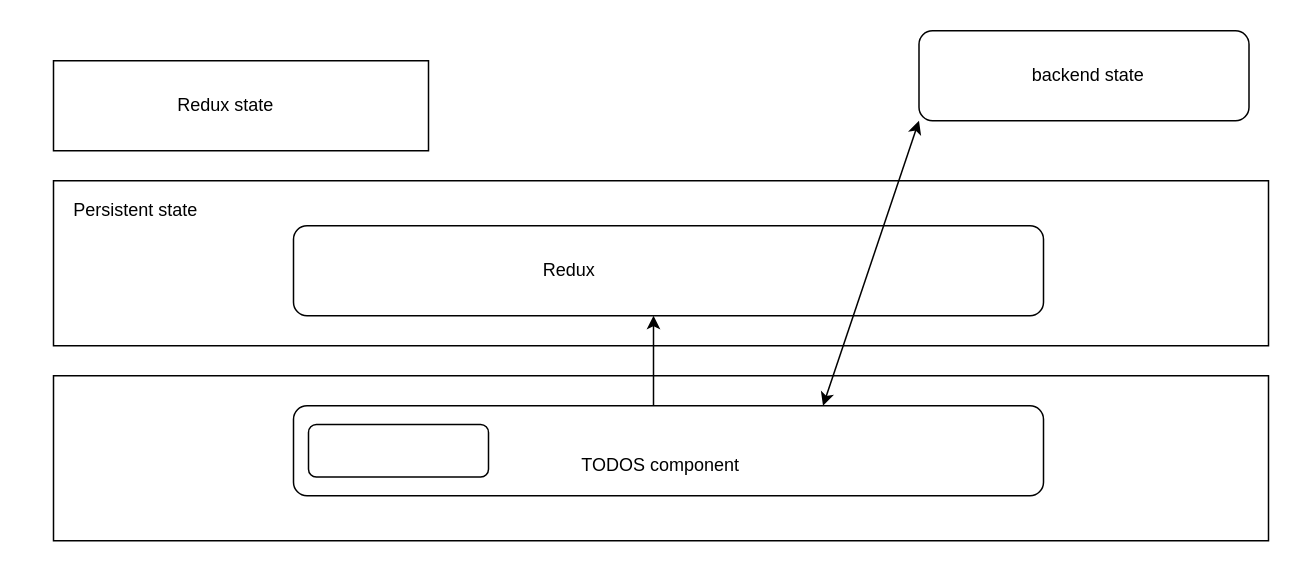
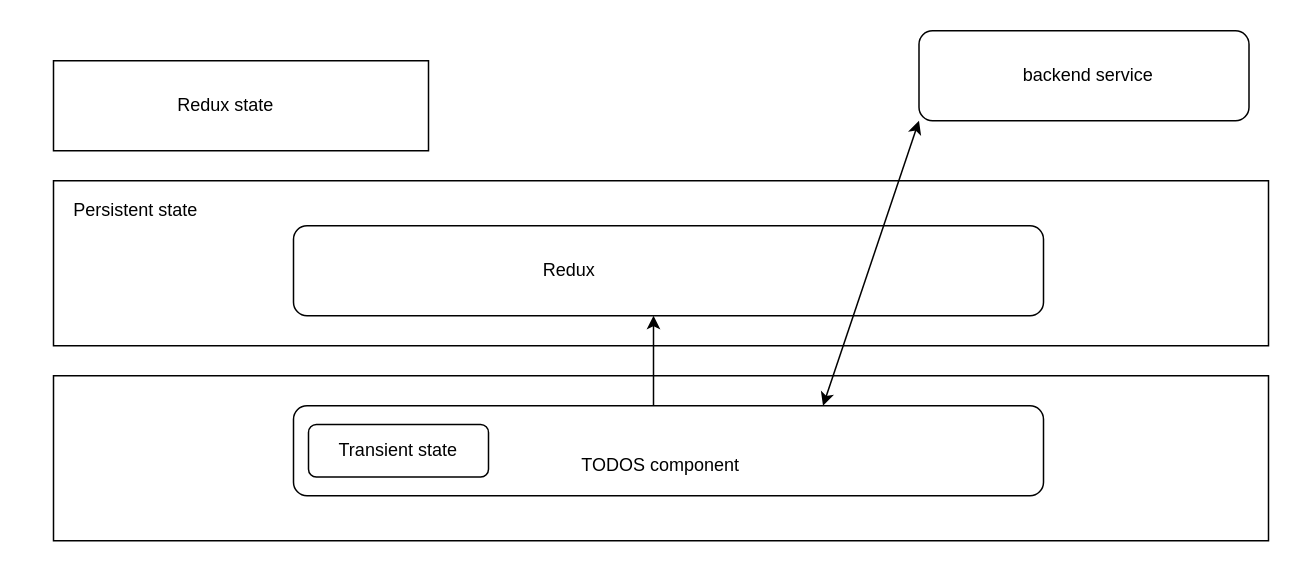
  <mxCell id="0" />
  <mxCell id="1" parent="0" />
  <mxCell id="2" value="" style="rounded=0;whiteSpace=wrap;html=1;" vertex="1" parent="1"><mxGeometry x="35" y="120" width="810" height="110" as="geometry" /></mxCell>
  <mxCell id="3" value="" style="rounded=0;whiteSpace=wrap;html=1;" vertex="1" parent="1"><mxGeometry x="35" y="250" width="810" height="110" as="geometry" /></mxCell>
  <mxCell id="4" value="" style="rounded=1;whiteSpace=wrap;html=1;" vertex="1" parent="1"><mxGeometry x="195" y="270" width="500" height="60" as="geometry" /></mxCell>
  <mxCell id="5" value="TODOS component" style="text;html=1;strokeColor=none;fillColor=none;align=center;verticalAlign=middle;whiteSpace=wrap;rounded=0;" vertex="1" parent="1"><mxGeometry x="340" y="300" width="200" height="20" as="geometry" /></mxCell>
  <mxCell id="6" value="" style="rounded=1;whiteSpace=wrap;html=1;" vertex="1" parent="1"><mxGeometry x="612" y="20" width="220" height="60" as="geometry" /></mxCell>
- <mxCell id="7" value="backend state" style="text;html=1;strokeColor=none;fillColor=none;align=center;verticalAlign=middle;whiteSpace=wrap;rounded=0;" vertex="1" parent="1"><mxGeometry x="675" y="40" width="100" height="20" as="geometry" /></mxCell>
+ <mxCell id="7" value="backend service" style="text;html=1;strokeColor=none;fillColor=none;align=center;verticalAlign=middle;whiteSpace=wrap;rounded=0;" vertex="1" parent="1"><mxGeometry x="675" y="40" width="100" height="20" as="geometry" /></mxCell>
  <mxCell id="8" value="" style="rounded=0;whiteSpace=wrap;html=1;" vertex="1" parent="1"><mxGeometry x="35" y="40" width="250" height="60" as="geometry" /></mxCell>
  <mxCell id="9" value="Persistent state" style="text;html=1;strokeColor=none;fillColor=none;align=center;verticalAlign=middle;whiteSpace=wrap;rounded=0;" vertex="1" parent="1"><mxGeometry x="20" y="130" width="140" height="20" as="geometry" /></mxCell>
  <mxCell id="10" value="" style="rounded=1;whiteSpace=wrap;html=1;align=left;" vertex="1" parent="1"><mxGeometry x="195" y="150" width="500" height="60" as="geometry" /></mxCell>
  <mxCell id="11" value="Redux" style="text;html=1;strokeColor=none;fillColor=none;align=center;verticalAlign=middle;whiteSpace=wrap;rounded=0;" vertex="1" parent="1"><mxGeometry x="359" y="170" width="40" height="20" as="geometry" /></mxCell>
  <mxCell id="12" value="Redux state" style="text;html=1;strokeColor=none;fillColor=none;align=center;verticalAlign=middle;whiteSpace=wrap;rounded=0;" vertex="1" parent="1"><mxGeometry x="105" y="60" width="90" height="20" as="geometry" /></mxCell>
  <mxCell id="13" value="" style="rounded=1;whiteSpace=wrap;html=1;align=left;" vertex="1" parent="1"><mxGeometry x="205" y="282.5" width="120" height="35" as="geometry" /></mxCell>
+ <mxCell id="14" value="Transient state" style="text;html=1;strokeColor=none;fillColor=none;align=center;verticalAlign=middle;whiteSpace=wrap;rounded=0;" vertex="1" parent="1"><mxGeometry x="215" y="290" width="100" height="20" as="geometry" /></mxCell>
  <mxCell id="15" value="" style="endArrow=classic;startArrow=classic;html=1;exitX=0;exitY=1;exitDx=0;exitDy=0;entryX=0.706;entryY=0;entryDx=0;entryDy=0;entryPerimeter=0;" edge="1" parent="1" source="6" target="4"><mxGeometry width="50" height="50" relative="1" as="geometry"><mxPoint x="385" y="190" as="sourcePoint" /><mxPoint x="435" y="140" as="targetPoint" /></mxGeometry></mxCell>
  <mxCell id="16" value="" style="endArrow=classic;html=1;exitX=0.48;exitY=0;exitDx=0;exitDy=0;exitPerimeter=0;" edge="1" parent="1" source="4"><mxGeometry width="50" height="50" relative="1" as="geometry"><mxPoint x="385" y="190" as="sourcePoint" /><mxPoint x="435" y="210" as="targetPoint" /></mxGeometry></mxCell>
